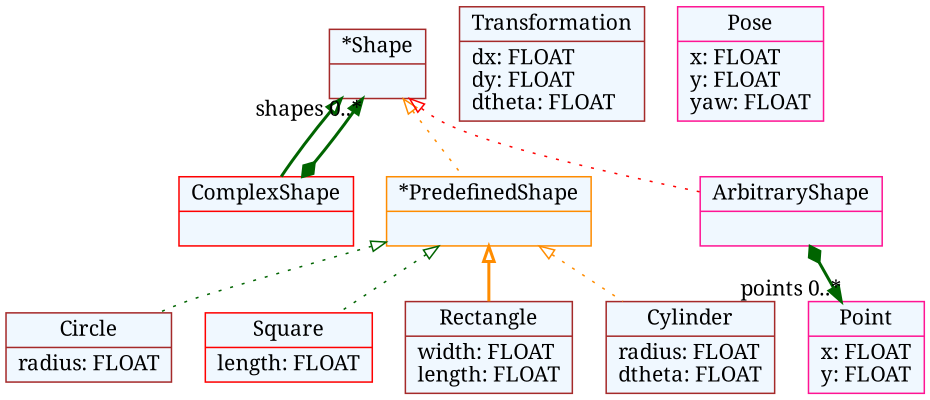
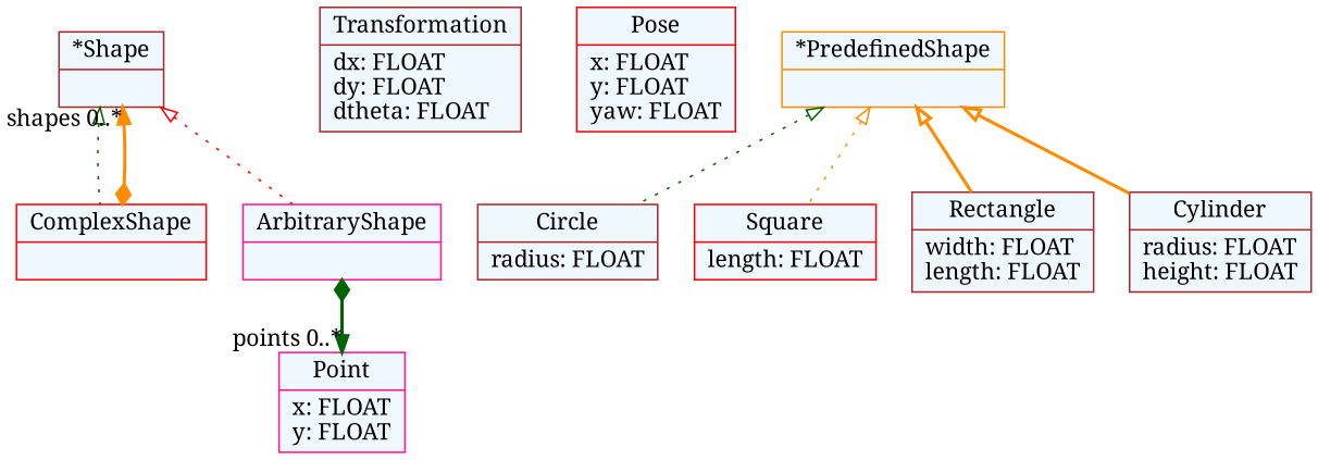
  digraph {
    fontname="Noto Serif"
    fontsize=8
    nodesep=0.3
    node [color=brown fillcolor=aliceblue fontname="Noto Serif" shape=record style=filled]
    edge [arrowtail=empty color=darkorange dir=back fontname="Noto Serif" style=dotted]
    n1 [color=deeppink label="{Point|x: FLOAT\ly: FLOAT\l}"]
    n2 [label="{Transformation|dx: FLOAT\ldy: FLOAT\ldtheta: FLOAT\l}"]
-   n3 [color=deeppink label="{Pose|x: FLOAT\ly: FLOAT\lyaw: FLOAT\l}"]
+   n3 [color=red label="{Pose|x: FLOAT\ly: FLOAT\lyaw: FLOAT\l}"]
    n4 [label="{*Shape|}"]
    n5 [color=red label="{ComplexShape|}"]
    n6 [color=darkorange label="{*PredefinedShape|}"]
    n7 [color=deeppink label="{ArbitraryShape|}"]
    n8 [label="{Circle|radius: FLOAT\l}"]
    n9 [color=red label="{Square|length: FLOAT\l}"]
    n10 [label="{Rectangle|width: FLOAT\llength: FLOAT\l}"]
-   n11 [label="{Cylinder|radius: FLOAT\ldtheta: FLOAT\l}"]
-   n4 -> n5 [color=darkgreen style=bold]
-   n4 -> n6
+   n11 [label="{Cylinder|radius: FLOAT\lheight: FLOAT\l}"]
+   n4 -> n5 [color=darkgreen]
    n4 -> n7 [color=red]
-   n5 -> n4 [arrowtail=diamond color=darkgreen dir=both headlabel="shapes 0..*" style=bold]
+   n5 -> n4 [arrowtail=diamond dir=both headlabel="shapes 0..*" style=bold]
    n6 -> n8 [color=darkgreen]
-   n6 -> n9 [color=darkgreen]
+   n6 -> n9
    n6 -> n10 [style=bold]
-   n6 -> n11
+   n6 -> n11 [style=bold]
    n7 -> n1 [arrowtail=diamond color=darkgreen dir=both headlabel="points 0..*" style=bold]
  }
